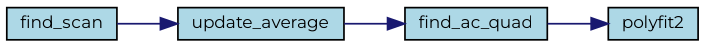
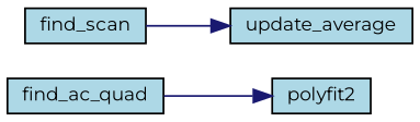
  digraph {
    fontname=Montserrat
    rankdir=RL
    node [color=black fillcolor=lightblue fontname=Montserrat fontsize=10 shape=record style=filled]
    edge [color=midnightblue dir=back fontname=Montserrat fontsize=10 labelfontname=Helvetica labelfontsize=10 style=solid]
    n1 [fontcolor=black height=0.2 label=polyfit2 width=0.4]
    n2 [height=0.2 label=find_ac_quad width=0.4]
    n3 [height=0.2 label=update_average width=0.4]
    n4 [height=0.2 label=find_scan width=0.4]
    n1 -> n2
-   n2 -> n3
    n3 -> n4
  }
